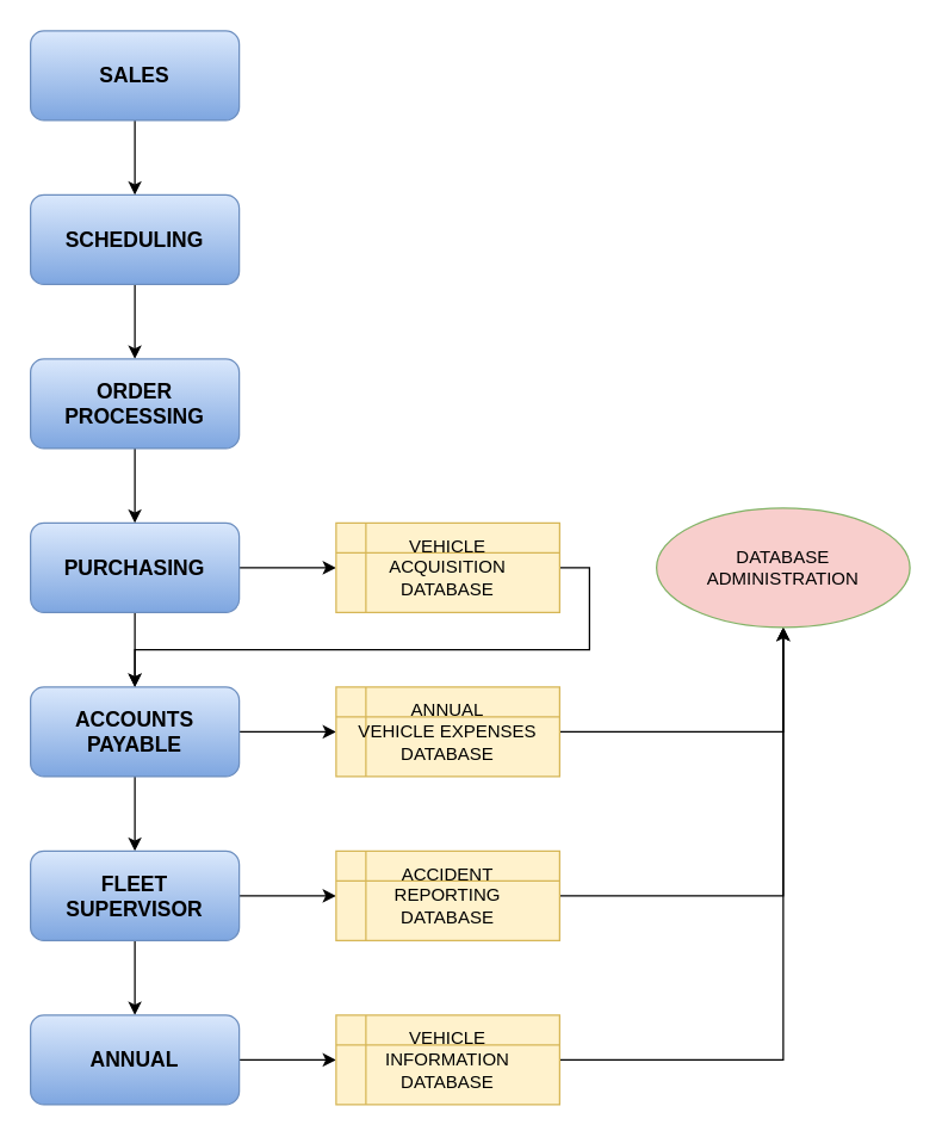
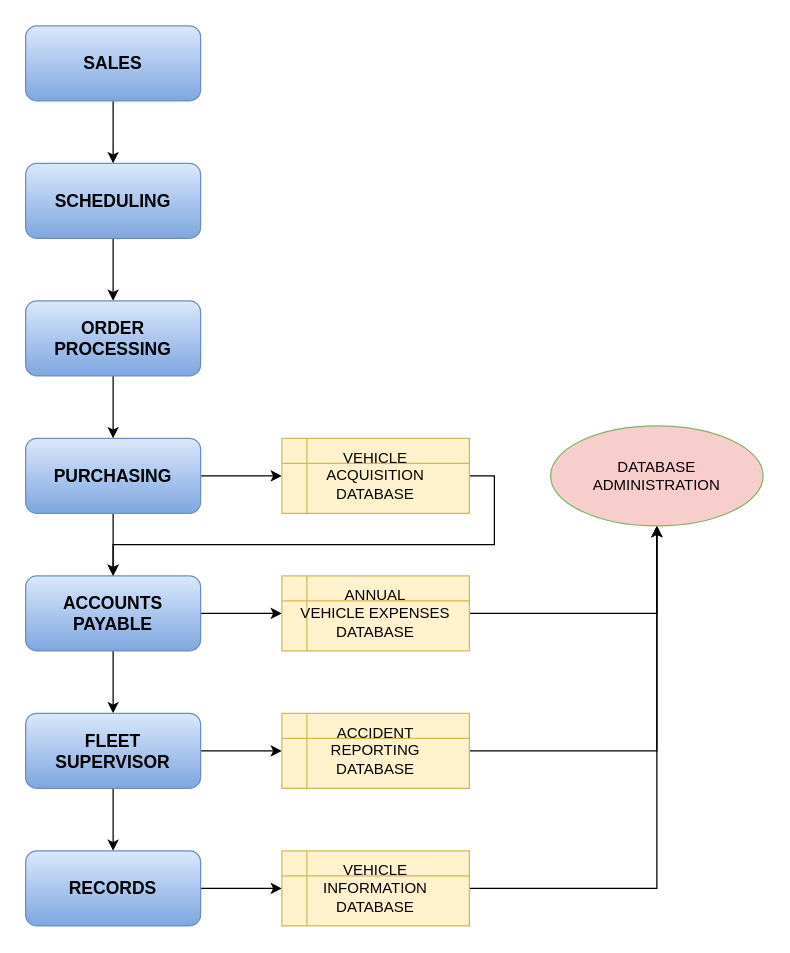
  <mxCell id="0" />
  <mxCell id="1" parent="0" />
  <mxCell id="2" style="edgeStyle=orthogonalEdgeStyle;rounded=0;orthogonalLoop=1;jettySize=auto;html=1;exitX=0.5;exitY=1;exitDx=0;exitDy=0;entryX=0.5;entryY=0;entryDx=0;entryDy=0;" edge="1" parent="1" source="4" target="7"><mxGeometry relative="1" as="geometry" /></mxCell>
  <mxCell id="3" style="edgeStyle=orthogonalEdgeStyle;rounded=0;orthogonalLoop=1;jettySize=auto;html=1;exitX=1;exitY=0.5;exitDx=0;exitDy=0;entryX=0;entryY=0.5;entryDx=0;entryDy=0;" edge="1" parent="1" source="4" target="20"><mxGeometry relative="1" as="geometry" /></mxCell>
  <mxCell id="4" value="&lt;b&gt;&lt;font style=&quot;font-size: 14px;&quot;&gt;PURCHASING&lt;/font&gt;&lt;/b&gt;" style="rounded=1;whiteSpace=wrap;html=1;fillColor=#dae8fc;gradientColor=#7ea6e0;strokeColor=#6c8ebf;" vertex="1" parent="1"><mxGeometry x="20" y="350" width="140" height="60" as="geometry" /></mxCell>
  <mxCell id="5" style="edgeStyle=orthogonalEdgeStyle;rounded=0;orthogonalLoop=1;jettySize=auto;html=1;exitX=0.5;exitY=1;exitDx=0;exitDy=0;entryX=0.5;entryY=0;entryDx=0;entryDy=0;" edge="1" parent="1" source="7" target="16"><mxGeometry relative="1" as="geometry" /></mxCell>
  <mxCell id="6" style="edgeStyle=orthogonalEdgeStyle;rounded=0;orthogonalLoop=1;jettySize=auto;html=1;exitX=1;exitY=0.5;exitDx=0;exitDy=0;" edge="1" parent="1" source="7" target="22"><mxGeometry relative="1" as="geometry" /></mxCell>
  <mxCell id="7" value="&lt;b&gt;&lt;font style=&quot;font-size: 14px;&quot;&gt;ACCOUNTS PAYABLE&lt;/font&gt;&lt;/b&gt;" style="rounded=1;whiteSpace=wrap;html=1;fillColor=#dae8fc;gradientColor=#7ea6e0;strokeColor=#6c8ebf;" vertex="1" parent="1"><mxGeometry x="20" y="460" width="140" height="60" as="geometry" /></mxCell>
  <mxCell id="8" style="edgeStyle=orthogonalEdgeStyle;rounded=0;orthogonalLoop=1;jettySize=auto;html=1;exitX=0.5;exitY=1;exitDx=0;exitDy=0;entryX=0.5;entryY=0;entryDx=0;entryDy=0;" edge="1" parent="1" source="9" target="11"><mxGeometry relative="1" as="geometry" /></mxCell>
  <mxCell id="9" value="&lt;b&gt;&lt;font style=&quot;font-size: 14px;&quot;&gt;SCHEDULING&lt;/font&gt;&lt;/b&gt;" style="rounded=1;whiteSpace=wrap;html=1;fillColor=#dae8fc;gradientColor=#7ea6e0;strokeColor=#6c8ebf;" vertex="1" parent="1"><mxGeometry x="20" y="130" width="140" height="60" as="geometry" /></mxCell>
  <mxCell id="10" style="edgeStyle=orthogonalEdgeStyle;rounded=0;orthogonalLoop=1;jettySize=auto;html=1;exitX=0.5;exitY=1;exitDx=0;exitDy=0;entryX=0.5;entryY=0;entryDx=0;entryDy=0;" edge="1" parent="1" source="11" target="4"><mxGeometry relative="1" as="geometry" /></mxCell>
  <mxCell id="11" value="&lt;b&gt;&lt;font style=&quot;font-size: 14px;&quot;&gt;ORDER PROCESSING&lt;/font&gt;&lt;/b&gt;" style="rounded=1;whiteSpace=wrap;html=1;fillColor=#dae8fc;gradientColor=#7ea6e0;strokeColor=#6c8ebf;" vertex="1" parent="1"><mxGeometry x="20" y="240" width="140" height="60" as="geometry" /></mxCell>
  <mxCell id="12" style="edgeStyle=orthogonalEdgeStyle;rounded=0;orthogonalLoop=1;jettySize=auto;html=1;exitX=0.5;exitY=1;exitDx=0;exitDy=0;entryX=0.5;entryY=0;entryDx=0;entryDy=0;" edge="1" parent="1" source="13" target="9"><mxGeometry relative="1" as="geometry" /></mxCell>
  <mxCell id="13" value="&lt;b&gt;&lt;font style=&quot;font-size: 14px;&quot;&gt;SALES&lt;/font&gt;&lt;/b&gt;" style="rounded=1;whiteSpace=wrap;html=1;fillColor=#dae8fc;gradientColor=#7ea6e0;strokeColor=#6c8ebf;" vertex="1" parent="1"><mxGeometry x="20" y="20" width="140" height="60" as="geometry" /></mxCell>
  <mxCell id="14" style="edgeStyle=orthogonalEdgeStyle;rounded=0;orthogonalLoop=1;jettySize=auto;html=1;exitX=1;exitY=0.5;exitDx=0;exitDy=0;entryX=0;entryY=0.5;entryDx=0;entryDy=0;" edge="1" parent="1" source="16" target="18"><mxGeometry relative="1" as="geometry" /></mxCell>
  <mxCell id="15" style="edgeStyle=orthogonalEdgeStyle;rounded=0;orthogonalLoop=1;jettySize=auto;html=1;exitX=0.5;exitY=1;exitDx=0;exitDy=0;entryX=0.5;entryY=0;entryDx=0;entryDy=0;" edge="1" parent="1" source="16" target="24"><mxGeometry relative="1" as="geometry" /></mxCell>
  <mxCell id="16" value="&lt;b&gt;&lt;font style=&quot;font-size: 14px;&quot;&gt;FLEET SUPERVISOR&lt;/font&gt;&lt;/b&gt;" style="rounded=1;whiteSpace=wrap;html=1;fillColor=#dae8fc;gradientColor=#7ea6e0;strokeColor=#6c8ebf;" vertex="1" parent="1"><mxGeometry x="20" y="570" width="140" height="60" as="geometry" /></mxCell>
  <mxCell id="17" style="edgeStyle=orthogonalEdgeStyle;rounded=0;orthogonalLoop=1;jettySize=auto;html=1;exitX=1;exitY=0.5;exitDx=0;exitDy=0;entryX=0.5;entryY=1;entryDx=0;entryDy=0;" edge="1" parent="1" source="18" target="27"><mxGeometry relative="1" as="geometry" /></mxCell>
  <mxCell id="18" value="ACCIDENT&lt;br&gt;REPORTING&lt;br&gt;DATABASE" style="shape=internalStorage;whiteSpace=wrap;html=1;backgroundOutline=1;fillColor=#fff2cc;strokeColor=#d6b656;" vertex="1" parent="1"><mxGeometry x="225" y="570" width="150" height="60" as="geometry" /></mxCell>
  <mxCell id="19" style="edgeStyle=orthogonalEdgeStyle;rounded=0;orthogonalLoop=1;jettySize=auto;html=1;exitX=1;exitY=0.5;exitDx=0;exitDy=0;" edge="1" parent="1" source="20" target="7"><mxGeometry relative="1" as="geometry" /></mxCell>
  <mxCell id="20" value="VEHICLE&lt;br&gt;ACQUISITION&lt;br&gt;DATABASE" style="shape=internalStorage;whiteSpace=wrap;html=1;backgroundOutline=1;fillColor=#fff2cc;strokeColor=#d6b656;" vertex="1" parent="1"><mxGeometry x="225" y="350" width="150" height="60" as="geometry" /></mxCell>
  <mxCell id="21" style="edgeStyle=orthogonalEdgeStyle;rounded=0;orthogonalLoop=1;jettySize=auto;html=1;exitX=1;exitY=0.5;exitDx=0;exitDy=0;" edge="1" parent="1" source="22" target="27"><mxGeometry relative="1" as="geometry" /></mxCell>
  <mxCell id="22" value="ANNUAL&lt;br&gt;VEHICLE EXPENSES&lt;br&gt;DATABASE" style="shape=internalStorage;whiteSpace=wrap;html=1;backgroundOutline=1;fillColor=#fff2cc;strokeColor=#d6b656;" vertex="1" parent="1"><mxGeometry x="225" y="460" width="150" height="60" as="geometry" /></mxCell>
  <mxCell id="23" style="edgeStyle=orthogonalEdgeStyle;rounded=0;orthogonalLoop=1;jettySize=auto;html=1;exitX=1;exitY=0.5;exitDx=0;exitDy=0;entryX=0;entryY=0.5;entryDx=0;entryDy=0;" edge="1" parent="1" source="24" target="26"><mxGeometry relative="1" as="geometry" /></mxCell>
- <mxCell id="24" value="&lt;b&gt;&lt;font style=&quot;font-size: 14px;&quot;&gt;ANNUAL&lt;/font&gt;&lt;/b&gt;" style="rounded=1;whiteSpace=wrap;html=1;fillColor=#dae8fc;gradientColor=#7ea6e0;strokeColor=#6c8ebf;" vertex="1" parent="1"><mxGeometry x="20" y="680" width="140" height="60" as="geometry" /></mxCell>
+ <mxCell id="24" value="&lt;b&gt;&lt;font style=&quot;font-size: 14px;&quot;&gt;RECORDS&lt;/font&gt;&lt;/b&gt;" style="rounded=1;whiteSpace=wrap;html=1;fillColor=#dae8fc;gradientColor=#7ea6e0;strokeColor=#6c8ebf;" vertex="1" parent="1"><mxGeometry x="20" y="680" width="140" height="60" as="geometry" /></mxCell>
  <mxCell id="25" style="edgeStyle=orthogonalEdgeStyle;rounded=0;orthogonalLoop=1;jettySize=auto;html=1;exitX=1;exitY=0.5;exitDx=0;exitDy=0;entryX=0.5;entryY=1;entryDx=0;entryDy=0;" edge="1" parent="1" source="26" target="27"><mxGeometry relative="1" as="geometry" /></mxCell>
  <mxCell id="26" value="VEHICLE&lt;br&gt;INFORMATION&lt;br&gt;DATABASE" style="shape=internalStorage;whiteSpace=wrap;html=1;backgroundOutline=1;fillColor=#fff2cc;strokeColor=#d6b656;" vertex="1" parent="1"><mxGeometry x="225" y="680" width="150" height="60" as="geometry" /></mxCell>
  <mxCell id="27" value="DATABASE&lt;br&gt;ADMINISTRATION" style="ellipse;whiteSpace=wrap;html=1;fillColor=#f8cecc;strokeColor=#82b366;" vertex="1" parent="1"><mxGeometry x="440" y="340" width="170" height="80" as="geometry" /></mxCell>
